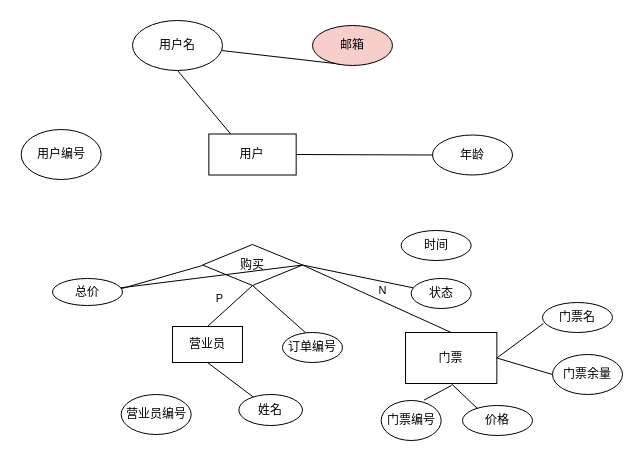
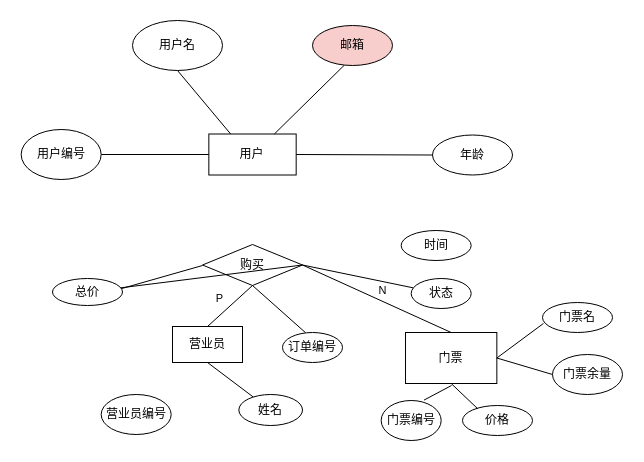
  <mxCell id="0" />
  <mxCell id="1" parent="0" />
  <mxCell id="2" value="营业员" style="rounded=0;whiteSpace=wrap;html=1;" parent="1" vertex="1"><mxGeometry x="172" y="326" width="70" height="36" as="geometry" /></mxCell>
  <mxCell id="3" value="" style="endArrow=none;html=1;rounded=0;exitX=0.5;exitY=1;exitDx=0;exitDy=0;" parent="1" edge="1" target="19" source="2"><mxGeometry width="50" height="50" relative="1" as="geometry"><mxPoint x="132" y="487.66" as="sourcePoint" /><mxPoint x="172" y="517.66" as="targetPoint" /></mxGeometry></mxCell>
  <mxCell id="4" value="门票" style="rounded=0;whiteSpace=wrap;html=1;" parent="1" vertex="1"><mxGeometry x="405.01" y="332" width="91.33" height="51" as="geometry" /></mxCell>
  <mxCell id="5" value="用户" style="rounded=0;whiteSpace=wrap;html=1;" parent="1" vertex="1"><mxGeometry x="208.34" y="133.5" width="87.33" height="41" as="geometry" /></mxCell>
+ <mxCell id="6" value="" style="endArrow=none;html=1;rounded=0;entryX=0;entryY=0.5;entryDx=0;entryDy=0;" parent="1" source="33" target="5" edge="1"><mxGeometry width="50" height="50" relative="1" as="geometry"><mxPoint x="104.67" y="154" as="sourcePoint" /><mxPoint x="214.67" y="184" as="targetPoint" /></mxGeometry></mxCell>
  <mxCell id="7" value="" style="endArrow=none;html=1;rounded=0;exitX=0.5;exitY=1;exitDx=0;exitDy=0;entryX=0.25;entryY=0;entryDx=0;entryDy=0;" parent="1" source="36" target="5" edge="1"><mxGeometry width="50" height="50" relative="1" as="geometry"><mxPoint x="184.67" y="74" as="sourcePoint" /><mxPoint x="164.67" y="64" as="targetPoint" /></mxGeometry></mxCell>
  <mxCell id="8" value="" style="endArrow=none;html=1;rounded=0;entryX=1;entryY=0.5;entryDx=0;entryDy=0;exitX=0;exitY=0.5;exitDx=0;exitDy=0;" parent="1" source="34" target="5" edge="1"><mxGeometry width="50" height="50" relative="1" as="geometry"><mxPoint x="424.67" y="154" as="sourcePoint" /><mxPoint x="334.67" y="184" as="targetPoint" /></mxGeometry></mxCell>
- <mxCell id="9" value="" style="endArrow=none;html=1;rounded=0;exitX=0.404;exitY=0.979;exitDx=0;exitDy=0;exitPerimeter=0;" parent="1" source="35" target="36" edge="1"><mxGeometry width="50" height="50" relative="1" as="geometry"><mxPoint x="340.67" y="74" as="sourcePoint" /><mxPoint x="298.67" y="184" as="targetPoint" /></mxGeometry></mxCell>
+ <mxCell id="9" value="" style="endArrow=none;html=1;rounded=0;exitX=0.404;exitY=0.979;exitDx=0;exitDy=0;entryX=0.75;entryY=0;entryDx=0;entryDy=0;exitPerimeter=0;" parent="1" source="35" target="5" edge="1"><mxGeometry width="50" height="50" relative="1" as="geometry"><mxPoint x="340.67" y="74" as="sourcePoint" /><mxPoint x="298.67" y="184" as="targetPoint" /></mxGeometry></mxCell>
  <mxCell id="10" value="购买" style="rhombus;whiteSpace=wrap;html=1;" parent="1" vertex="1"><mxGeometry x="202" y="244" width="100" height="41" as="geometry" /></mxCell>
  <mxCell id="11" value="" style="endArrow=none;html=1;rounded=0;entryX=1;entryY=0.5;entryDx=0;entryDy=0;exitX=0.5;exitY=0;exitDx=0;exitDy=0;" parent="1" source="4" target="10" edge="1"><mxGeometry width="50" height="50" relative="1" as="geometry"><mxPoint x="290.67" y="424" as="sourcePoint" /><mxPoint x="340.67" y="374" as="targetPoint" /></mxGeometry></mxCell>
  <mxCell id="12" value="N" style="edgeLabel;html=1;align=center;verticalAlign=middle;resizable=0;points=[];" parent="11" vertex="1" connectable="0"><mxGeometry x="0.098" relative="1" as="geometry"><mxPoint x="13" y="-5" as="offset" /></mxGeometry></mxCell>
  <mxCell id="13" value="" style="endArrow=none;html=1;rounded=0;exitX=0.5;exitY=0;exitDx=0;exitDy=0;entryX=0.5;entryY=1;entryDx=0;entryDy=0;" parent="1" source="2" target="10" edge="1"><mxGeometry width="50" height="50" relative="1" as="geometry"><mxPoint x="140.67" y="374" as="sourcePoint" /><mxPoint x="210.67" y="324" as="targetPoint" /></mxGeometry></mxCell>
  <mxCell id="14" value="P" style="edgeLabel;html=1;align=center;verticalAlign=middle;resizable=0;points=[];" parent="13" vertex="1" connectable="0"><mxGeometry x="0.032" y="2" relative="1" as="geometry"><mxPoint x="-10" y="-6" as="offset" /></mxGeometry></mxCell>
  <mxCell id="15" value="" style="endArrow=none;html=1;rounded=0;exitX=1;exitY=0.5;exitDx=0;exitDy=0;" parent="1" target="24" edge="1" source="10"><mxGeometry width="50" height="50" relative="1" as="geometry"><mxPoint x="350.67" y="309" as="sourcePoint" /><mxPoint x="442.386" y="325.716" as="targetPoint" /></mxGeometry></mxCell>
  <mxCell id="16" value="" style="endArrow=none;html=1;rounded=0;exitX=1;exitY=0.5;exitDx=0;exitDy=0;" parent="1" source="10" target="21" edge="1"><mxGeometry width="50" height="50" relative="1" as="geometry"><mxPoint x="340.67" y="304" as="sourcePoint" /><mxPoint x="400.67" y="254" as="targetPoint" /></mxGeometry></mxCell>
  <mxCell id="17" value="" style="endArrow=none;html=1;rounded=0;entryX=0.5;entryY=1;entryDx=0;entryDy=0;exitX=0.386;exitY=0.01;exitDx=0;exitDy=0;exitPerimeter=0;" parent="1" source="20" target="10" edge="1"><mxGeometry width="50" height="50" relative="1" as="geometry"><mxPoint x="292" y="325" as="sourcePoint" /><mxPoint x="290.67" y="294" as="targetPoint" /></mxGeometry></mxCell>
- <mxCell id="18" value="营业员编号" style="ellipse;whiteSpace=wrap;html=1;" vertex="1" parent="1"><mxGeometry x="120.67" y="394" width="70" height="40" as="geometry" /></mxCell>
+ <mxCell id="18" value="营业员编号" style="ellipse;whiteSpace=wrap;html=1;" vertex="1" parent="1"><mxGeometry x="100.67" y="394" width="70" height="40" as="geometry" /></mxCell>
  <mxCell id="19" value="姓名" style="ellipse;whiteSpace=wrap;html=1;" vertex="1" parent="1"><mxGeometry x="238.34" y="394" width="63.66" height="31" as="geometry" /></mxCell>
  <mxCell id="20" value="订单编号" style="ellipse;whiteSpace=wrap;html=1;" vertex="1" parent="1"><mxGeometry x="282" y="332" width="60" height="30" as="geometry" /></mxCell>
  <mxCell id="21" value="总价" style="ellipse;whiteSpace=wrap;html=1;" vertex="1" parent="1"><mxGeometry x="52" y="278" width="70" height="27" as="geometry" /></mxCell>
  <mxCell id="22" value="" style="endArrow=none;html=1;rounded=0;exitX=0.984;exitY=0.375;exitDx=0;exitDy=0;exitPerimeter=0;" edge="1" parent="1" source="21"><mxGeometry width="50" height="50" relative="1" as="geometry"><mxPoint x="272" y="295" as="sourcePoint" /><mxPoint x="202" y="265" as="targetPoint" /></mxGeometry></mxCell>
  <mxCell id="23" value="时间" style="ellipse;whiteSpace=wrap;html=1;" vertex="1" parent="1"><mxGeometry x="400.67" y="230" width="70" height="30" as="geometry" /></mxCell>
  <mxCell id="24" value="状态" style="ellipse;whiteSpace=wrap;html=1;" vertex="1" parent="1"><mxGeometry x="410.67" y="278" width="60" height="30" as="geometry" /></mxCell>
  <mxCell id="25" value="门票编号" style="ellipse;whiteSpace=wrap;html=1;" vertex="1" parent="1"><mxGeometry x="380.67" y="400" width="60" height="40" as="geometry" /></mxCell>
  <mxCell id="26" value="" style="endArrow=none;html=1;rounded=0;exitX=0.714;exitY=-0.01;exitDx=0;exitDy=0;exitPerimeter=0;" edge="1" parent="1" source="25"><mxGeometry width="50" height="50" relative="1" as="geometry"><mxPoint x="272" y="505" as="sourcePoint" /><mxPoint x="451" y="385" as="targetPoint" /></mxGeometry></mxCell>
  <mxCell id="27" value="价格" style="ellipse;whiteSpace=wrap;html=1;" vertex="1" parent="1"><mxGeometry x="462" y="405" width="70" height="30" as="geometry" /></mxCell>
  <mxCell id="28" value="" style="endArrow=none;html=1;rounded=0;entryX=0.219;entryY=0.113;entryDx=0;entryDy=0;entryPerimeter=0;exitX=0.5;exitY=1;exitDx=0;exitDy=0;" edge="1" parent="1" source="4" target="27"><mxGeometry width="50" height="50" relative="1" as="geometry"><mxPoint x="272" y="505" as="sourcePoint" /><mxPoint x="322" y="455" as="targetPoint" /></mxGeometry></mxCell>
  <mxCell id="29" value="门票余量" style="ellipse;whiteSpace=wrap;html=1;" vertex="1" parent="1"><mxGeometry x="552" y="354" width="70" height="40" as="geometry" /></mxCell>
  <mxCell id="30" value="门票名" style="ellipse;whiteSpace=wrap;html=1;" vertex="1" parent="1"><mxGeometry x="542" y="302" width="70" height="30" as="geometry" /></mxCell>
  <mxCell id="31" value="" style="endArrow=none;html=1;rounded=0;entryX=0.014;entryY=0.698;entryDx=0;entryDy=0;entryPerimeter=0;exitX=1;exitY=0.5;exitDx=0;exitDy=0;" edge="1" parent="1" source="4" target="30"><mxGeometry width="50" height="50" relative="1" as="geometry"><mxPoint x="502" y="345" as="sourcePoint" /><mxPoint x="322" y="455" as="targetPoint" /></mxGeometry></mxCell>
  <mxCell id="32" value="" style="endArrow=none;html=1;rounded=0;entryX=0;entryY=0.5;entryDx=0;entryDy=0;exitX=1;exitY=0.5;exitDx=0;exitDy=0;" edge="1" parent="1" source="4" target="29"><mxGeometry width="50" height="50" relative="1" as="geometry"><mxPoint x="272" y="505" as="sourcePoint" /><mxPoint x="322" y="455" as="targetPoint" /></mxGeometry></mxCell>
  <mxCell id="33" value="用户编号" style="ellipse;whiteSpace=wrap;html=1;" vertex="1" parent="1"><mxGeometry x="20.67" y="129" width="80" height="50" as="geometry" /></mxCell>
  <mxCell id="34" value="年龄" style="ellipse;whiteSpace=wrap;html=1;" vertex="1" parent="1"><mxGeometry x="432" y="134.5" width="80" height="40" as="geometry" /></mxCell>
  <mxCell id="35" value="邮箱" style="ellipse;whiteSpace=wrap;html=1;fillColor=#f8cecc;" vertex="1" parent="1"><mxGeometry x="312" y="25" width="80" height="40" as="geometry" /></mxCell>
  <mxCell id="36" value="用户名" style="ellipse;whiteSpace=wrap;html=1;" vertex="1" parent="1"><mxGeometry x="132" y="20" width="90" height="50" as="geometry" /></mxCell>
